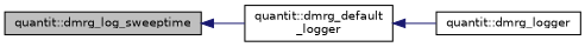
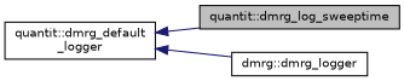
  digraph {
    rankdir=LR
    node [color=black fillcolor=white fontname=Helvetica fontsize=10 shape=record style=filled]
    edge [color=midnightblue dir=back fontname=Helvetica fontsize=10 labelfontname=Helvetica labelfontsize=10 style=solid]
    n1 [fillcolor=grey75 fontcolor=black height=0.2 label="quantit::dmrg_log_sweeptime" width=0.4]
    n2 [height=0.2 label="quantit::dmrg_default\l_logger" width=0.4]
-   n3 [height=0.2 label="quantit::dmrg_logger" width=0.4]
-   n1 -> n2
+   n3 [height=0.2 label="dmrg::dmrg_logger" width=0.4]
+   n2 -> n1
    n2 -> n3
  }
